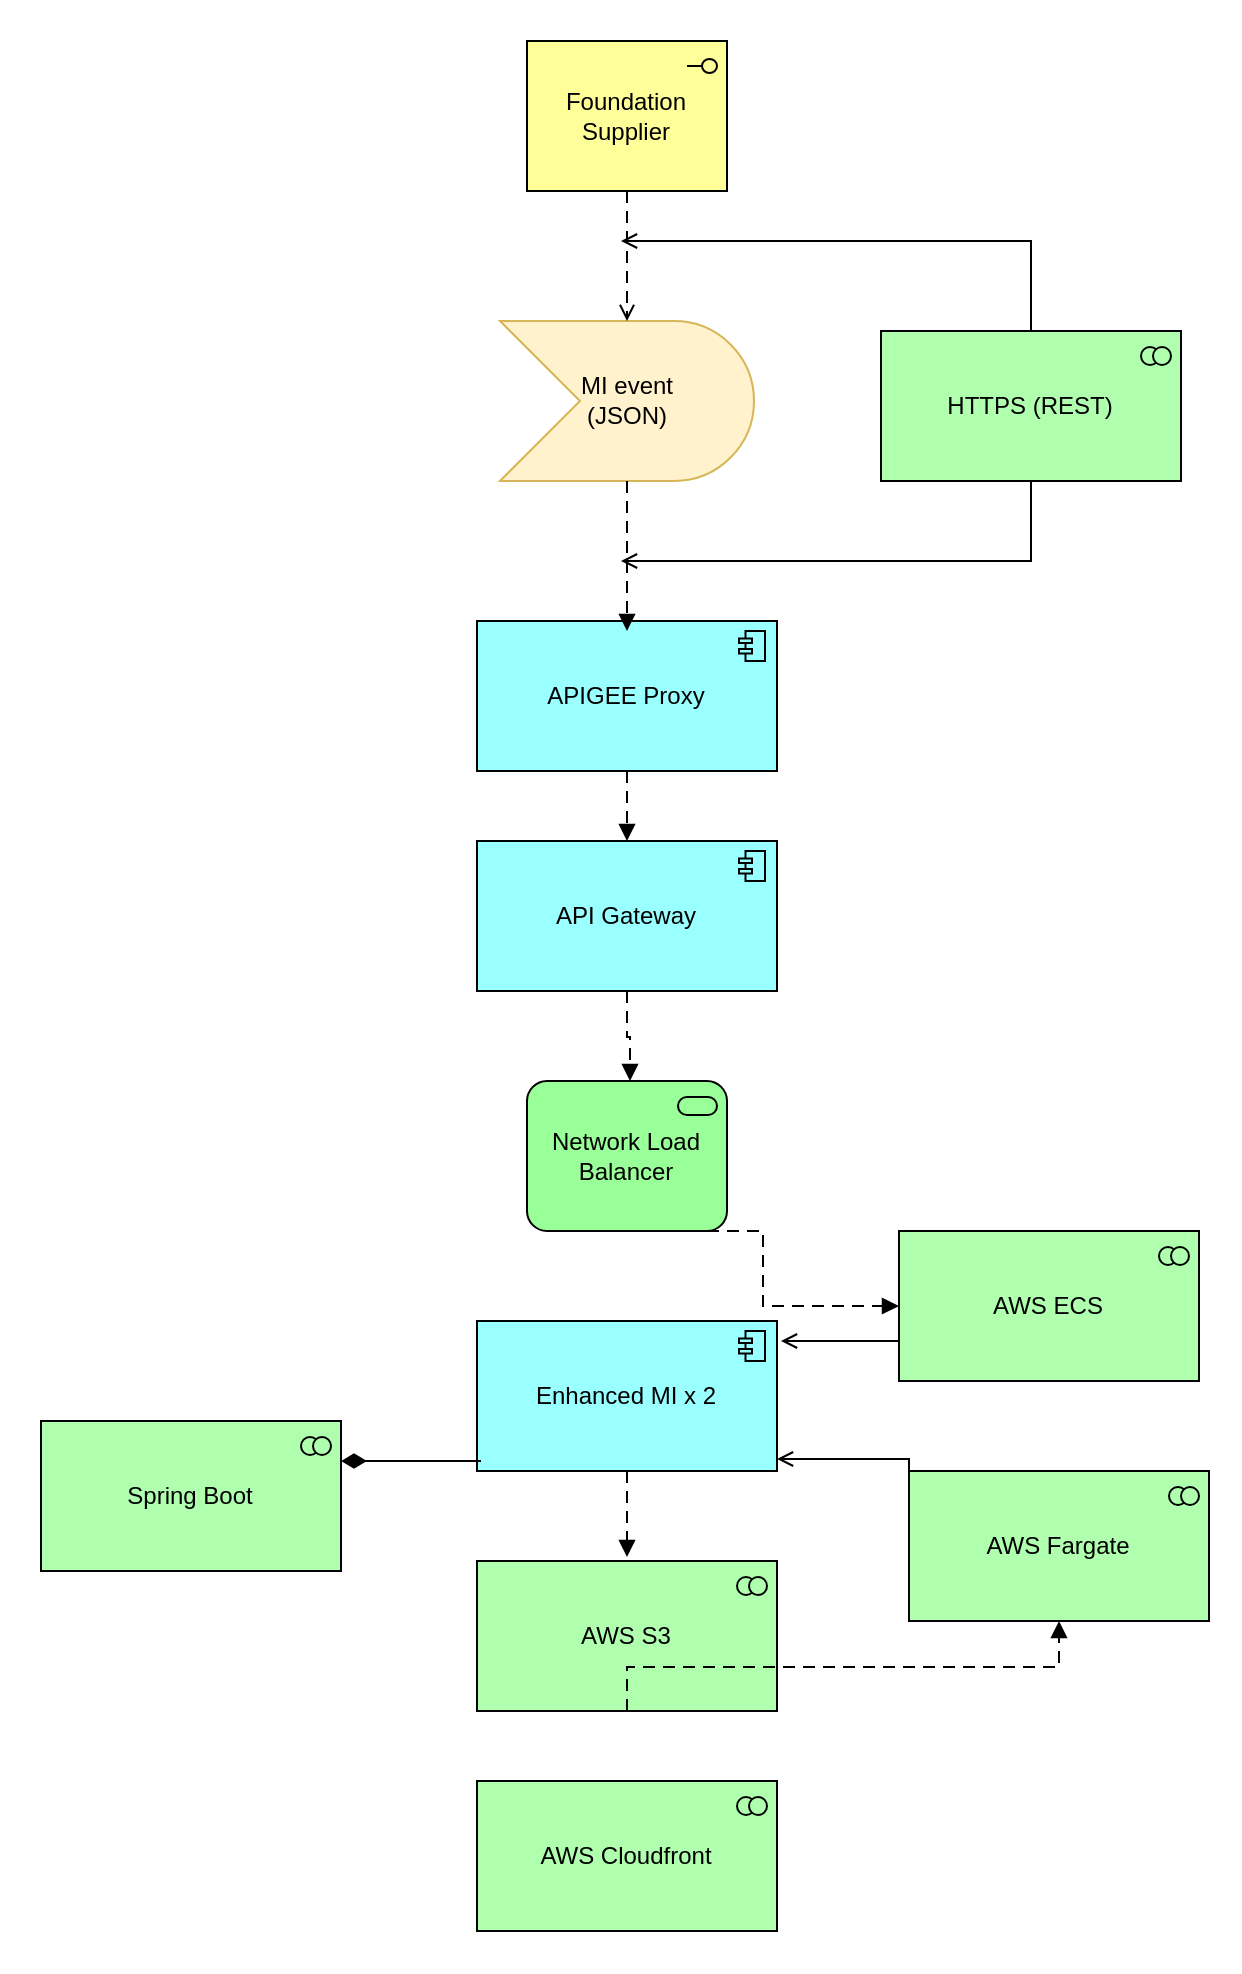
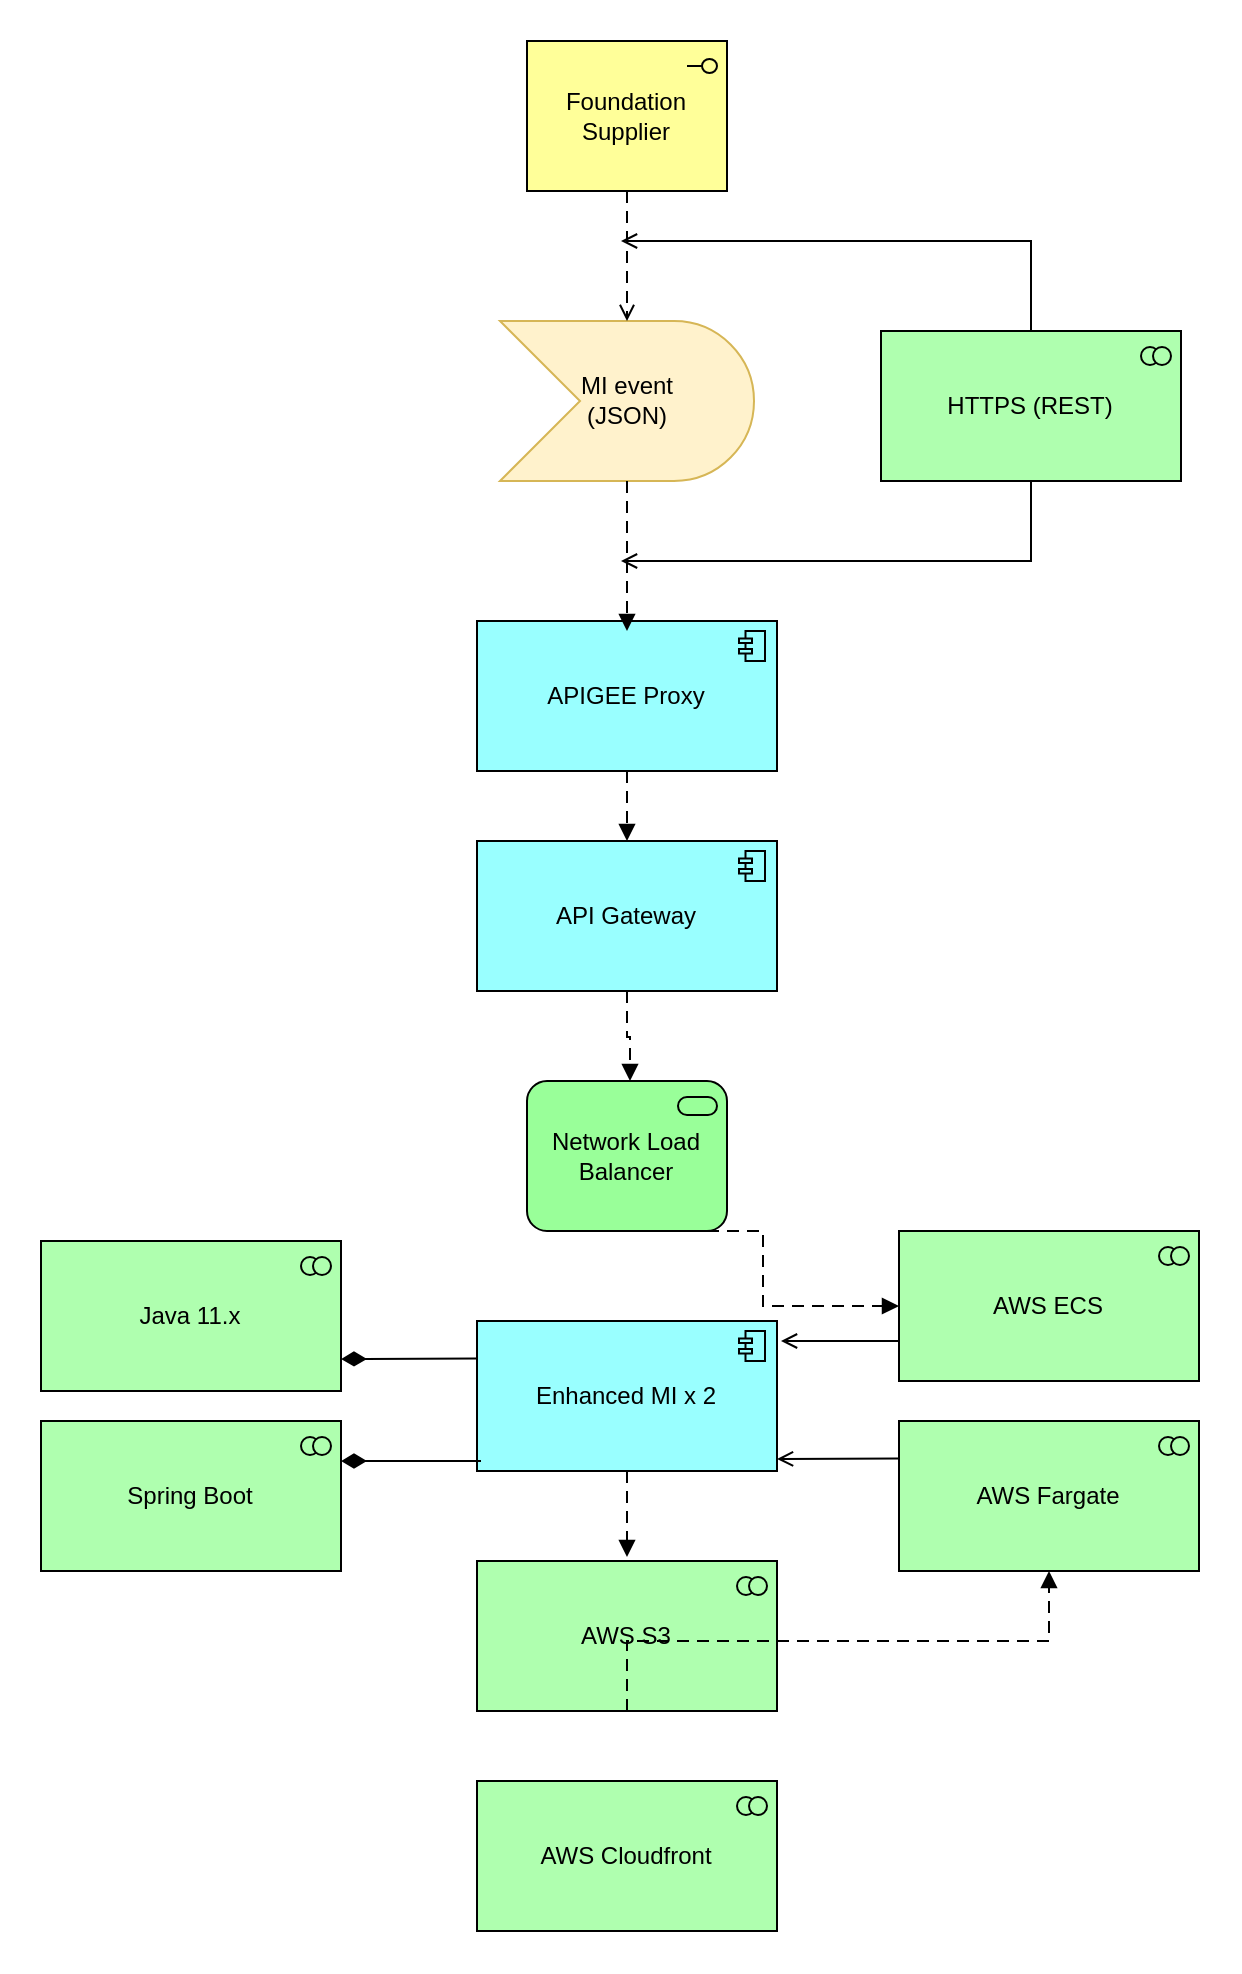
  <mxCell id="0" />
  <mxCell id="1" parent="0" />
  <mxCell id="2" value="" style="edgeStyle=orthogonalEdgeStyle;rounded=0;orthogonalLoop=1;jettySize=auto;html=1;strokeColor=none;" edge="1" parent="1" source="3" target="26"><mxGeometry relative="1" as="geometry" /></mxCell>
  <mxCell id="3" value="APIGEE Proxy" style="html=1;outlineConnect=0;whiteSpace=wrap;fillColor=#99ffff;shape=mxgraph.archimate3.application;appType=comp;archiType=square;" vertex="1" parent="1"><mxGeometry x="238" y="310" width="150" height="75" as="geometry" /></mxCell>
  <mxCell id="4" value="API Gateway" style="html=1;outlineConnect=0;whiteSpace=wrap;fillColor=#99ffff;shape=mxgraph.archimate3.application;appType=comp;archiType=square;" vertex="1" parent="1"><mxGeometry x="238" y="420" width="150" height="75" as="geometry" /></mxCell>
  <mxCell id="5" value="Network Load Balancer" style="html=1;outlineConnect=0;whiteSpace=wrap;fillColor=#99ff99;shape=mxgraph.archimate.business;busType=service" vertex="1" parent="1"><mxGeometry x="263" y="540" width="100" height="75" as="geometry" /></mxCell>
  <mxCell id="6" value="Enhanced MI x 2" style="html=1;outlineConnect=0;whiteSpace=wrap;fillColor=#99ffff;shape=mxgraph.archimate3.application;appType=comp;archiType=square;" vertex="1" parent="1"><mxGeometry x="238" y="660" width="150" height="75" as="geometry" /></mxCell>
  <mxCell id="7" value="AWS S3" style="html=1;outlineConnect=0;whiteSpace=wrap;fillColor=#AFFFAF;shape=mxgraph.archimate3.application;appType=collab;archiType=square;" vertex="1" parent="1"><mxGeometry x="238" y="780" width="150" height="75" as="geometry" /></mxCell>
  <mxCell id="8" value="AWS Cloudfront" style="html=1;outlineConnect=0;whiteSpace=wrap;fillColor=#AFFFAF;shape=mxgraph.archimate3.application;appType=collab;archiType=square;" vertex="1" parent="1"><mxGeometry x="238" y="890" width="150" height="75" as="geometry" /></mxCell>
+ <mxCell id="9" value="Java 11.x" style="html=1;outlineConnect=0;whiteSpace=wrap;fillColor=#AFFFAF;shape=mxgraph.archimate3.application;appType=collab;archiType=square;" vertex="1" parent="1"><mxGeometry x="20" y="620" width="150" height="75" as="geometry" /></mxCell>
  <mxCell id="10" value="AWS ECS" style="html=1;outlineConnect=0;whiteSpace=wrap;fillColor=#AFFFAF;shape=mxgraph.archimate3.application;appType=collab;archiType=square;" vertex="1" parent="1"><mxGeometry x="449" y="615" width="150" height="75" as="geometry" /></mxCell>
- <mxCell id="11" value="AWS Fargate" style="html=1;outlineConnect=0;whiteSpace=wrap;fillColor=#AFFFAF;shape=mxgraph.archimate3.application;appType=collab;archiType=square;" vertex="1" parent="1"><mxGeometry x="454" y="735" width="150" height="75" as="geometry" /></mxCell>
+ <mxCell id="11" value="AWS Fargate" style="html=1;outlineConnect=0;whiteSpace=wrap;fillColor=#AFFFAF;shape=mxgraph.archimate3.application;appType=collab;archiType=square;" vertex="1" parent="1"><mxGeometry x="449" y="710" width="150" height="75" as="geometry" /></mxCell>
  <mxCell id="12" value="MI event &lt;br&gt;(JSON)" style="html=1;outlineConnect=0;whiteSpace=wrap;fillColor=#fff2cc;shape=mxgraph.archimate3.event;strokeColor=#d6b656;" vertex="1" parent="1"><mxGeometry x="249.5" y="160" width="127" height="80" as="geometry" /></mxCell>
  <mxCell id="13" value="Spring Boot" style="html=1;outlineConnect=0;whiteSpace=wrap;fillColor=#AFFFAF;shape=mxgraph.archimate3.application;appType=collab;archiType=square;" vertex="1" parent="1"><mxGeometry x="20" y="710" width="150" height="75" as="geometry" /></mxCell>
  <mxCell id="14" value="" style="edgeStyle=elbowEdgeStyle;html=1;endArrow=block;dashed=1;elbow=vertical;endFill=1;dashPattern=6 4;rounded=0;" edge="1" parent="1" source="12"><mxGeometry width="160" relative="1" as="geometry"><mxPoint x="220" y="360" as="sourcePoint" /><mxPoint x="313" y="315" as="targetPoint" /></mxGeometry></mxCell>
  <mxCell id="15" value="" style="edgeStyle=elbowEdgeStyle;html=1;endArrow=block;dashed=1;elbow=vertical;endFill=1;dashPattern=6 4;rounded=0;exitX=0.5;exitY=1;exitDx=0;exitDy=0;exitPerimeter=0;" edge="1" parent="1" source="3"><mxGeometry width="160" relative="1" as="geometry"><mxPoint x="220" y="710" as="sourcePoint" /><mxPoint x="313" y="420" as="targetPoint" /></mxGeometry></mxCell>
  <mxCell id="16" value="" style="edgeStyle=elbowEdgeStyle;html=1;endArrow=block;dashed=1;elbow=vertical;endFill=1;dashPattern=6 4;rounded=0;exitX=0.5;exitY=1;exitDx=0;exitDy=0;exitPerimeter=0;" edge="1" parent="1" source="4"><mxGeometry width="160" relative="1" as="geometry"><mxPoint x="311.5" y="500" as="sourcePoint" /><mxPoint x="314.5" y="540" as="targetPoint" /></mxGeometry></mxCell>
  <mxCell id="17" value="" style="edgeStyle=elbowEdgeStyle;html=1;endArrow=block;dashed=1;elbow=vertical;endFill=1;dashPattern=6 4;rounded=0;exitX=0.5;exitY=1;exitDx=0;exitDy=0;exitPerimeter=0;" edge="1" parent="1" source="5" target="10"><mxGeometry width="160" relative="1" as="geometry"><mxPoint x="220" y="820" as="sourcePoint" /><mxPoint x="380" y="820" as="targetPoint" /></mxGeometry></mxCell>
  <mxCell id="18" value="" style="edgeStyle=elbowEdgeStyle;html=1;endArrow=block;dashed=1;elbow=vertical;endFill=1;dashPattern=6 4;rounded=0;exitX=0.5;exitY=1;exitDx=0;exitDy=0;exitPerimeter=0;" edge="1" parent="1" source="6"><mxGeometry width="160" relative="1" as="geometry"><mxPoint x="220" y="820" as="sourcePoint" /><mxPoint x="313" y="778" as="targetPoint" /></mxGeometry></mxCell>
  <mxCell id="19" value="" style="edgeStyle=elbowEdgeStyle;html=1;endArrow=block;dashed=1;elbow=vertical;endFill=1;dashPattern=6 4;rounded=0;exitX=0.5;exitY=1;exitDx=0;exitDy=0;exitPerimeter=0;" edge="1" parent="1" source="7" target="11"><mxGeometry width="160" relative="1" as="geometry"><mxPoint x="220" y="820" as="sourcePoint" /><mxPoint x="380" y="820" as="targetPoint" /></mxGeometry></mxCell>
+ <mxCell id="20" value="" style="html=1;endArrow=diamondThin;endFill=1;edgeStyle=elbowEdgeStyle;elbow=vertical;endSize=10;rounded=0;exitX=0;exitY=0.25;exitDx=0;exitDy=0;exitPerimeter=0;" edge="1" parent="1" source="6" target="9"><mxGeometry width="160" relative="1" as="geometry"><mxPoint x="220" y="730" as="sourcePoint" /><mxPoint x="380" y="730" as="targetPoint" /></mxGeometry></mxCell>
  <mxCell id="21" value="" style="html=1;endArrow=diamondThin;endFill=1;edgeStyle=elbowEdgeStyle;elbow=vertical;endSize=10;rounded=0;" edge="1" parent="1" target="13"><mxGeometry width="160" relative="1" as="geometry"><mxPoint x="240" y="730" as="sourcePoint" /><mxPoint x="380" y="730" as="targetPoint" /></mxGeometry></mxCell>
  <mxCell id="22" value="" style="edgeStyle=elbowEdgeStyle;html=1;endArrow=open;elbow=vertical;endFill=1;rounded=0;" edge="1" parent="1" source="10"><mxGeometry width="160" relative="1" as="geometry"><mxPoint x="460" y="560" as="sourcePoint" /><mxPoint x="390" y="670" as="targetPoint" /></mxGeometry></mxCell>
  <mxCell id="23" value="" style="edgeStyle=elbowEdgeStyle;html=1;endArrow=open;elbow=vertical;endFill=1;rounded=0;exitX=0;exitY=0.25;exitDx=0;exitDy=0;exitPerimeter=0;" edge="1" parent="1" source="11" target="6"><mxGeometry width="160" relative="1" as="geometry"><mxPoint x="220" y="700" as="sourcePoint" /><mxPoint x="380" y="700" as="targetPoint" /><Array as="points"><mxPoint x="420" y="729" /></Array></mxGeometry></mxCell>
  <mxCell id="24" value="Foundation Supplier" style="html=1;outlineConnect=0;whiteSpace=wrap;fillColor=#ffff99;shape=mxgraph.archimate.application;appType=interface" vertex="1" parent="1"><mxGeometry x="263" y="20" width="100" height="75" as="geometry" /></mxCell>
  <mxCell id="25" value="" style="edgeStyle=elbowEdgeStyle;html=1;endArrow=open;dashed=1;elbow=vertical;endFill=1;dashPattern=6 4;rounded=0;exitX=0.5;exitY=1;exitDx=0;exitDy=0;exitPerimeter=0;" edge="1" parent="1" source="24" target="12"><mxGeometry width="160" relative="1" as="geometry"><mxPoint x="220" y="170" as="sourcePoint" /><mxPoint x="380" y="170" as="targetPoint" /></mxGeometry></mxCell>
  <mxCell id="26" value="HTTPS (REST)" style="html=1;outlineConnect=0;whiteSpace=wrap;fillColor=#AFFFAF;shape=mxgraph.archimate3.application;appType=collab;archiType=square;" vertex="1" parent="1"><mxGeometry x="440" y="165" width="150" height="75" as="geometry" /></mxCell>
  <mxCell id="27" value="" style="edgeStyle=elbowEdgeStyle;html=1;endArrow=open;elbow=vertical;endFill=1;rounded=0;exitX=0.5;exitY=0;exitDx=0;exitDy=0;exitPerimeter=0;" edge="1" parent="1" source="26"><mxGeometry width="100" height="75" relative="1" as="geometry"><mxPoint x="515" y="160" as="sourcePoint" /><mxPoint x="310" y="120" as="targetPoint" /><Array as="points"><mxPoint x="380" y="120" /></Array></mxGeometry></mxCell>
  <mxCell id="28" value="" style="edgeStyle=elbowEdgeStyle;html=1;endArrow=open;elbow=vertical;endFill=1;rounded=0;" edge="1" parent="1" source="26"><mxGeometry width="100" height="75" relative="1" as="geometry"><mxPoint x="250" y="195" as="sourcePoint" /><mxPoint x="310" y="280" as="targetPoint" /><Array as="points"><mxPoint x="420" y="280" /></Array></mxGeometry></mxCell>
